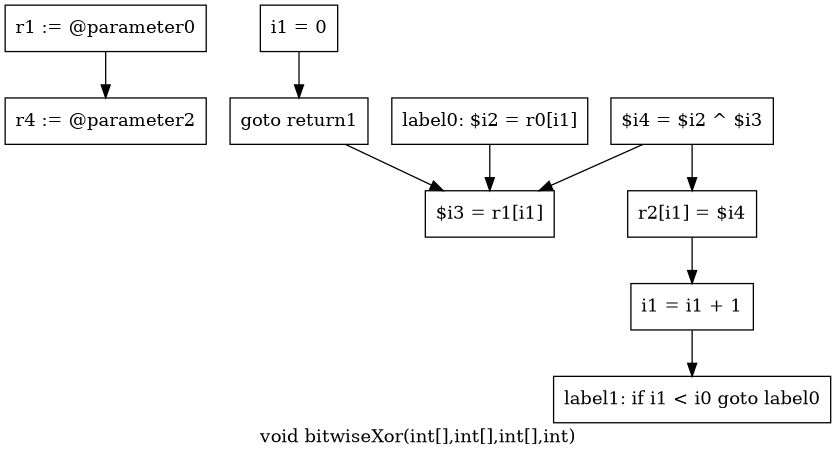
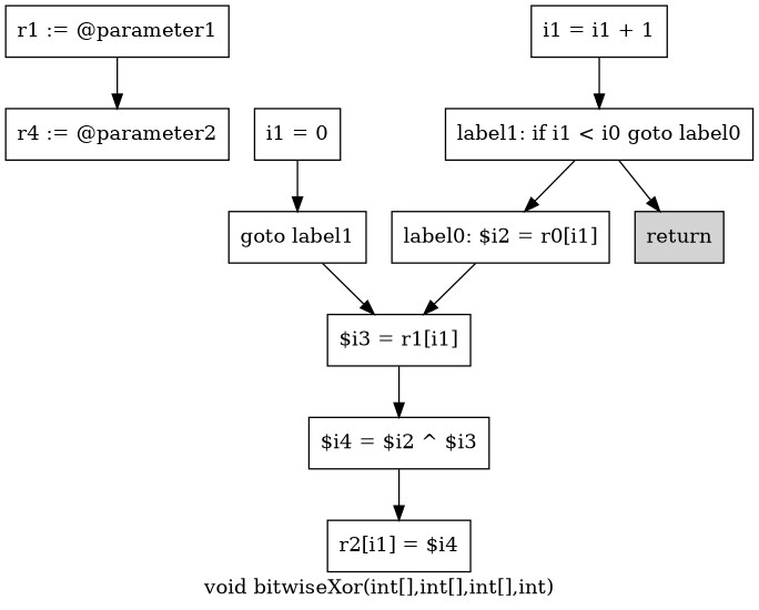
  digraph {
    fontname="DejaVu Serif"
    label="void bitwiseXor(int[],int[],int[],int)"
    node [fontname="DejaVu Serif" shape=box]
    edge [fontname="DejaVu Serif"]
-   n1 [label="r1 := @parameter0"]
+   n1 [label="r1 := @parameter1"]
    n2 [label="r4 := @parameter2"]
    n3 [label="i1 = 0"]
-   n4 [label="goto return1"]
+   n4 [label="goto label1"]
    n5 [label="$i3 = r1[i1]"]
    n6 [label="label1: if i1 < i0 goto label0"]
    n7 [label="label0: $i2 = r0[i1]"]
+   n8 [fillcolor=lightgray label=return style=filled]
    n9 [label="$i4 = $i2 ^ $i3"]
    n10 [label="r2[i1] = $i4"]
    n11 [label="i1 = i1 + 1"]
    n1 -> n2
    n3 -> n4
    n4 -> n5
-   n9 -> n5
+   n5 -> n9
+   n6 -> n7
+   n6 -> n8
    n7 -> n5
    n9 -> n10
-   n10 -> n11
    n11 -> n6
  }
